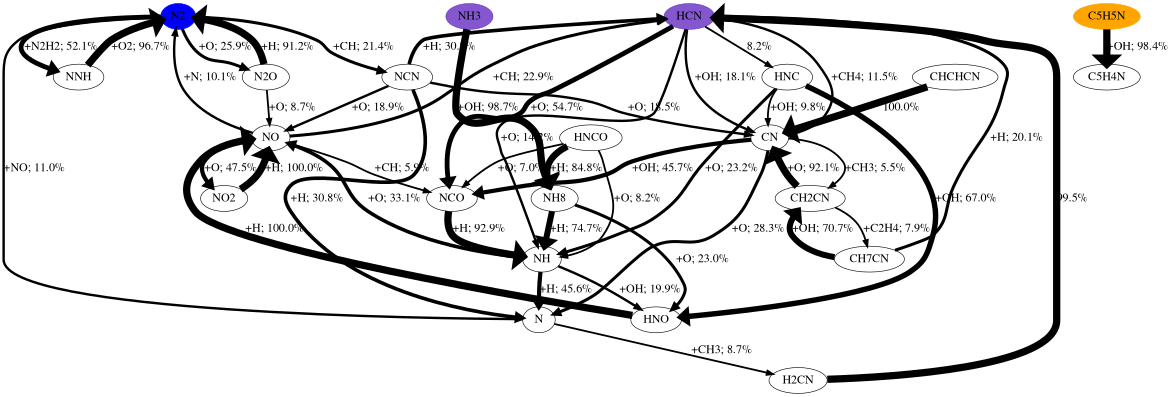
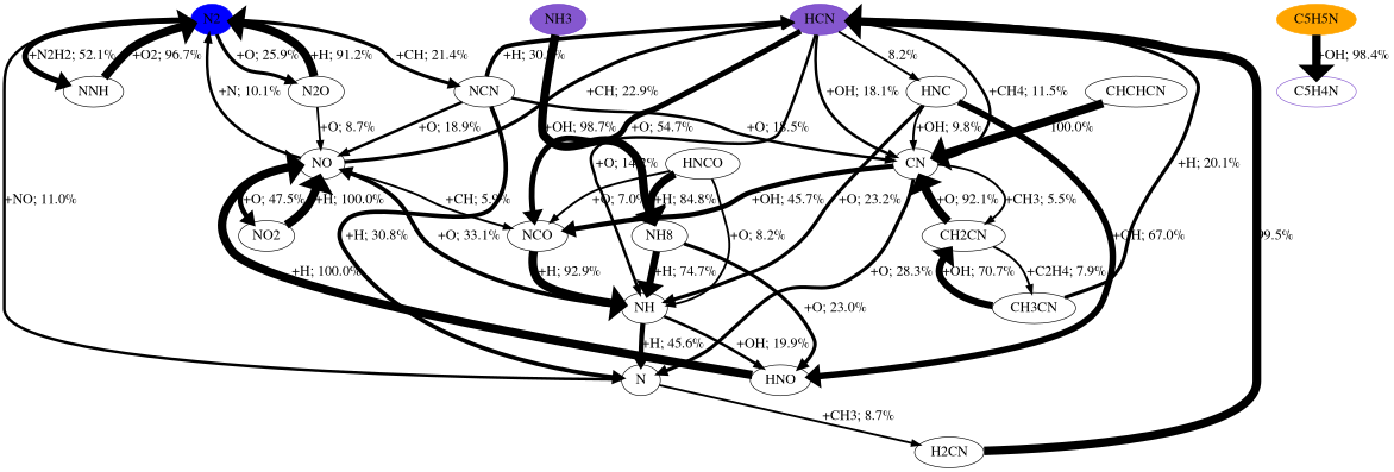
  digraph {
    b="0,0,1558,558"
    rankdir=TB
    node [fontname=Times fontsize=20]
    edge [fontcolor=black fontname=Times fontsize=20 penwidth=12]
    N2 [color=blue fillcolor=blue style=filled]
    HCN [color="#500dbab1" fillcolor="#500dbab1" style=filled]
    C5H5N [color=orange fillcolor=orange style=filled]
    NH3 [color="#500dbab1" fillcolor="#500dbab1" style=filled]
    NNH
    N2O
    NCN
    NCO
    NH
    HNC
    CN
-   C5H4N
+   C5H4N [color="#500dbab1"]
    n13 [label=NH8]
    NO
    NO2
    N
    HNO
    CH2CN
    H2CN
    HNCO
-   CH3CN [label=CH7CN]
+   CH3CN
    CHCHCN
    subgraph sub_1 {
      rank=source
      N2
      HCN
      C5H5N
      NH3
    }
    N2 -> NNH [label="+N2H2; 52.1%" penwidth=8]
    N2 -> N2O [label="+O; 25.9%" penwidth=5]
    N2 -> NCN [label="+CH; 21.4%" penwidth=5]
    HCN -> NCO [label="+O; 54.7%" penwidth=8]
    HCN -> NH [label="+O; 14.2%" penwidth=4]
    HCN -> HNC [label="8.2%" penwidth=3]
    HCN -> CN [label="+OH; 18.1%" penwidth=4]
    C5H5N -> C5H4N [label="+OH; 98.4%"]
    NH3 -> n13 [label="+OH; 98.7%"]
    NNH -> N2 [label="+O2; 96.7%"]
    N2O -> N2 [label="+H; 91.2%"]
    N2O -> NO [label="+O; 8.7%" penwidth=3]
    NCN -> HCN [label="+H; 30.8%" penwidth=6]
    NCN -> CN [label="+O; 18.5%" penwidth=4]
    NCN -> NO [label="+O; 18.9%" penwidth=4]
    NCN -> N [label="+H; 30.8%" penwidth=6]
    NCO -> NH [label="+H; 92.9%"]
    NH -> NO [label="+O; 33.1%" penwidth=6]
    NH -> N [label="+H; 45.6%" penwidth=7]
    NH -> HNO [label="+OH; 19.9%" penwidth=4]
    HNC -> NH [label="+O; 23.2%" penwidth=5]
    HNC -> CN [label="+OH; 9.8%" penwidth=3]
    HNC -> HNO [label="+OH; 67.0%" penwidth=9]
    CN -> HCN [label="+CH4; 11.5%" penwidth=4]
    CN -> NCO [label="+OH; 45.7%" penwidth=7]
    CN -> N [label="+O; 28.3%" penwidth=5]
    CN -> CH2CN [label="+CH3; 5.5%" penwidth=3]
    n13 -> NH [label="+H; 74.7%" penwidth=10]
    n13 -> HNO [label="+O; 23.0%" penwidth=5]
    NO -> N2 [label="+N; 10.1%" penwidth=4]
    NO -> HCN [label="+CH; 22.9%" penwidth=5]
    NO -> NCO [label="+CH; 5.9%" penwidth=3]
    NO -> NO2 [label="+O; 47.5%" penwidth=7]
    NO2 -> NO [label="+H; 100.0%"]
    N -> N2 [label="+NO; 11.0%" penwidth=4]
    N -> H2CN [label="+CH3; 8.7%" penwidth=3]
    HNO -> NO [label="+H; 100.0%"]
    CH2CN -> CN [label="+O; 92.1%"]
    CH2CN -> CH3CN [label="+C2H4; 7.9%" penwidth=3]
    H2CN -> HCN [label="99.5%"]
    HNCO -> NCO [label="+O; 7.0%" penwidth=3]
    HNCO -> NH [label="+O; 8.2%" penwidth=3]
    HNCO -> n13 [label="+H; 84.8%" penwidth=11]
    CH3CN -> HCN [label="+H; 20.1%" penwidth=5]
    CH3CN -> CH2CN [label="+OH; 70.7%" penwidth=10]
    CHCHCN -> CN [label="100.0%"]
  }
